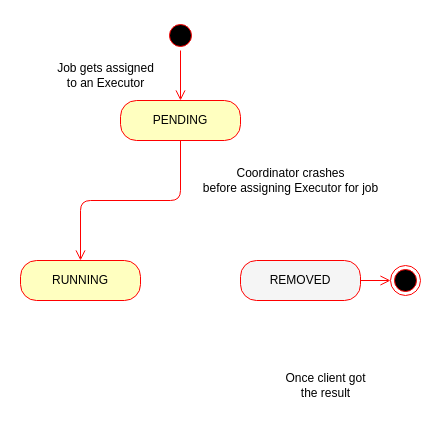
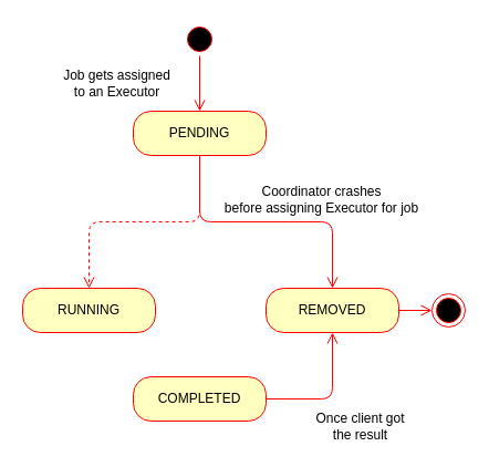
  <mxCell id="0" />
  <mxCell id="1" parent="0" />
+ <mxCell id="2" style="edgeStyle=orthogonalEdgeStyle;orthogonalLoop=1;jettySize=auto;html=1;exitX=0.5;exitY=1;exitDx=0;exitDy=0;entryX=0.5;entryY=0;entryDx=0;entryDy=0;endArrow=open;endSize=8;strokeColor=#ff0000;" edge="1" parent="1" source="3" target="7"><mxGeometry relative="1" as="geometry" /></mxCell>
  <mxCell id="3" value="PENDING" style="rounded=1;whiteSpace=wrap;html=1;arcSize=40;fontColor=#000000;fillColor=#ffffc0;strokeColor=#ff0000;" vertex="1" parent="1"><mxGeometry x="120" y="100" width="120" height="40" as="geometry" /></mxCell>
- <mxCell id="4" value="" style="edgeStyle=orthogonalEdgeStyle;html=1;verticalAlign=bottom;endArrow=open;endSize=8;strokeColor=#ff0000;entryX=0.5;entryY=0;entryDx=0;entryDy=0;" edge="1" source="3" parent="1" target="5"><mxGeometry relative="1" as="geometry"><mxPoint x="180" y="200" as="targetPoint" /></mxGeometry></mxCell>
+ <mxCell id="4" value="" style="edgeStyle=orthogonalEdgeStyle;html=1;verticalAlign=bottom;endArrow=open;endSize=8;strokeColor=#ff0000;entryX=0.5;entryY=0;entryDx=0;entryDy=0;dashed=1;" edge="1" source="3" parent="1" target="5"><mxGeometry relative="1" as="geometry"><mxPoint x="180" y="200" as="targetPoint" /></mxGeometry></mxCell>
  <mxCell id="5" value="RUNNING" style="rounded=1;whiteSpace=wrap;html=1;arcSize=40;fontColor=#000000;fillColor=#ffffc0;strokeColor=#ff0000;" vertex="1" parent="1"><mxGeometry x="20" y="260" width="120" height="40" as="geometry" /></mxCell>
  <mxCell id="6" style="edgeStyle=orthogonalEdgeStyle;orthogonalLoop=1;jettySize=auto;html=1;exitX=1;exitY=0.5;exitDx=0;exitDy=0;entryX=0;entryY=0.5;entryDx=0;entryDy=0;endArrow=open;endSize=8;strokeColor=#ff0000;" edge="1" parent="1" source="7" target="10"><mxGeometry relative="1" as="geometry" /></mxCell>
- <mxCell id="7" value="&lt;div&gt;REMOVED&lt;/div&gt;" style="rounded=1;whiteSpace=wrap;html=1;arcSize=40;fontColor=#000000;fillColor=#f5f5f5;strokeColor=#ff0000;" vertex="1" parent="1"><mxGeometry x="240" y="260" width="120" height="40" as="geometry" /></mxCell>
+ <mxCell id="7" value="&lt;div&gt;REMOVED&lt;/div&gt;" style="rounded=1;whiteSpace=wrap;html=1;arcSize=40;fontColor=#000000;fillColor=#ffffc0;strokeColor=#ff0000;" vertex="1" parent="1"><mxGeometry x="240" y="260" width="120" height="40" as="geometry" /></mxCell>
+ <mxCell id="8" style="edgeStyle=orthogonalEdgeStyle;orthogonalLoop=1;jettySize=auto;html=1;exitX=1;exitY=0.5;exitDx=0;exitDy=0;entryX=0.5;entryY=1;entryDx=0;entryDy=0;endArrow=open;endSize=8;strokeColor=#ff0000;" edge="1" parent="1" source="9" target="7"><mxGeometry relative="1" as="geometry" /></mxCell>
+ <mxCell id="9" value="COMPLETED" style="rounded=1;whiteSpace=wrap;html=1;arcSize=40;fontColor=#000000;fillColor=#ffffc0;strokeColor=#ff0000;" vertex="1" parent="1"><mxGeometry x="120" y="340" width="120" height="40" as="geometry" /></mxCell>
  <mxCell id="10" value="" style="ellipse;html=1;shape=endState;fillColor=#000000;strokeColor=#ff0000;" vertex="1" parent="1"><mxGeometry x="390" y="265" width="30" height="30" as="geometry" /></mxCell>
  <mxCell id="11" value="" style="ellipse;html=1;shape=startState;fillColor=#000000;strokeColor=#ff0000;" vertex="1" parent="1"><mxGeometry x="165" y="20" width="30" height="30" as="geometry" /></mxCell>
  <mxCell id="12" value="" style="edgeStyle=orthogonalEdgeStyle;html=1;verticalAlign=bottom;endArrow=open;endSize=8;strokeColor=#ff0000;entryX=0.5;entryY=0;entryDx=0;entryDy=0;" edge="1" source="11" parent="1" target="3"><mxGeometry relative="1" as="geometry"><mxPoint x="179" y="90" as="targetPoint" /></mxGeometry></mxCell>
  <mxCell id="13" value="&lt;div&gt;Job gets assigned&lt;/div&gt;&lt;div&gt; to an Executor&lt;/div&gt;" style="text;html=1;align=center;verticalAlign=middle;resizable=0;points=[];autosize=1;" vertex="1" parent="1"><mxGeometry x="45" y="60" width="120" height="30" as="geometry" /></mxCell>
  <mxCell id="14" value="&lt;div&gt;Coordinator crashes&lt;/div&gt;&lt;div&gt;before assigning Executor for job&lt;br&gt;&lt;/div&gt;" style="text;html=1;align=center;verticalAlign=middle;resizable=0;points=[];autosize=1;" vertex="1" parent="1"><mxGeometry x="190" y="165" width="200" height="30" as="geometry" /></mxCell>
  <mxCell id="15" value="Once client got&lt;br&gt;the result" style="text;html=1;align=center;verticalAlign=middle;resizable=0;points=[];autosize=1;" vertex="1" parent="1"><mxGeometry x="275" y="370" width="100" height="30" as="geometry" /></mxCell>
